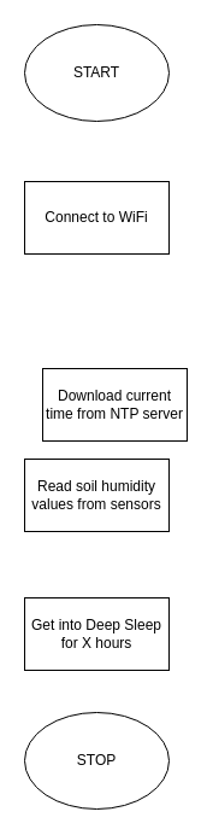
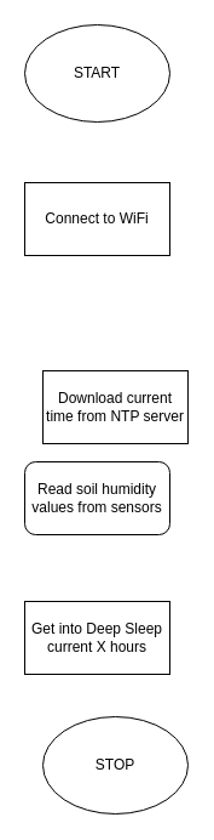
  <mxCell id="0" />
  <mxCell id="1" parent="0" />
  <mxCell id="2" value="START" style="ellipse;whiteSpace=wrap;html=1;" vertex="1" parent="1"><mxGeometry x="20" width="120" height="80" as="geometry" y="20" /></mxCell>
- <mxCell id="3" value="STOP" style="ellipse;whiteSpace=wrap;html=1;" vertex="1" parent="1"><mxGeometry x="20" y="590" width="120" height="80" as="geometry" /></mxCell>
+ <mxCell id="3" value="STOP" style="ellipse;whiteSpace=wrap;html=1;" vertex="1" parent="1"><mxGeometry x="35" y="590" width="120" height="80" as="geometry" /></mxCell>
  <mxCell id="4" value="Connect to WiFi" style="rounded=0;whiteSpace=wrap;html=1;" vertex="1" parent="1"><mxGeometry x="20" y="150" width="120" height="60" as="geometry" /></mxCell>
  <mxCell id="5" value="Download current time from NTP server" style="rounded=0;whiteSpace=wrap;html=1;" vertex="1" parent="1"><mxGeometry x="35" y="305" width="120" height="60" as="geometry" /></mxCell>
- <mxCell id="6" value="Get into Deep Sleep&lt;br&gt;for X hours" style="rounded=0;whiteSpace=wrap;html=1;" vertex="1" parent="1"><mxGeometry x="20" y="495" width="120" height="60" as="geometry" /></mxCell>
- <mxCell id="7" value="Read soil humidity values from sensors" style="rounded=0;whiteSpace=wrap;html=1;" vertex="1" parent="1"><mxGeometry x="20" y="380" width="120" height="60" as="geometry" /></mxCell>
+ <mxCell id="6" value="Get into Deep Sleep&lt;br&gt;current X hours" style="rounded=0;whiteSpace=wrap;html=1;" vertex="1" parent="1"><mxGeometry x="20" y="495" width="120" height="60" as="geometry" /></mxCell>
+ <mxCell id="7" value="Read soil humidity values from sensors" style="whiteSpace=wrap;html=1;rounded=1;" vertex="1" parent="1"><mxGeometry x="20" y="380" width="120" height="60" as="geometry" /></mxCell>
